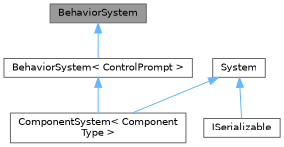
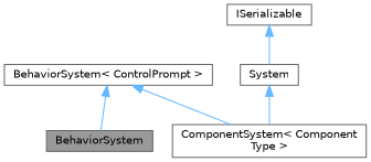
  digraph {
    node [color=gray40 fillcolor=white fontname=Helvetica fontsize=10 shape=box style=filled]
    edge [color=steelblue1 dir=back fontname=Helvetica fontsize=10 labelfontname=Helvetica labelfontsize=10 style=solid]
    n1 [fillcolor=grey60 fontcolor=black height=0.2 label=BehaviorSystem width=0.4]
    n2 [height=0.2 label="BehaviorSystem\< ControlPrompt \>" width=0.4]
    n3 [height=0.2 label="ComponentSystem\< Component\lType \>" width=0.4]
    n4 [height=0.2 label=System width=0.4]
    n5 [height=0.2 label=ISerializable width=0.4]
-   n1 -> n2
+   n2 -> n1
    n2 -> n3
    n4 -> n3
-   n4 -> n5
+   n5 -> n4
  }
